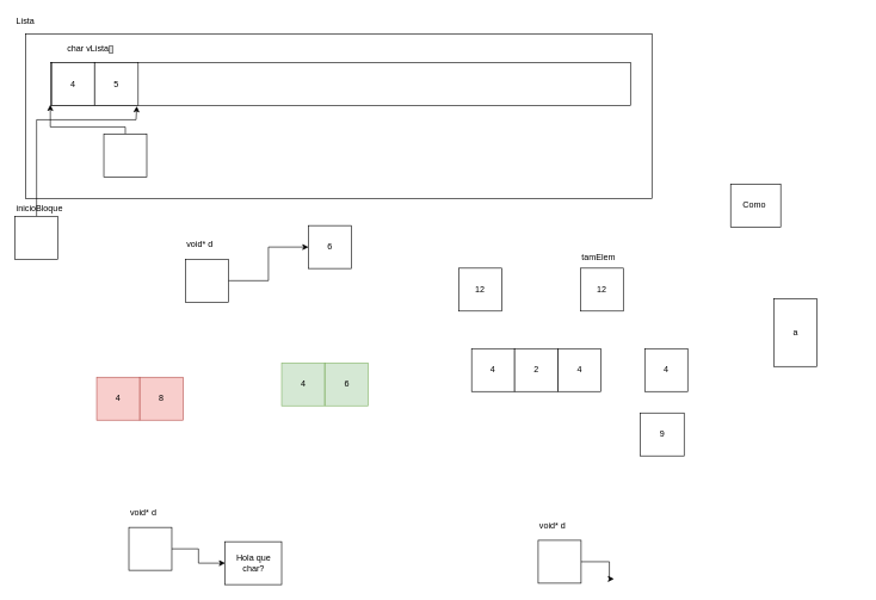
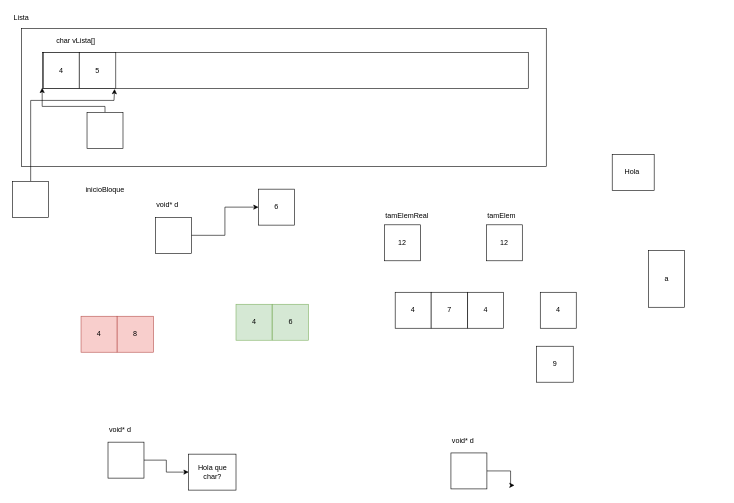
  <mxCell id="0" />
  <mxCell id="1" parent="0" />
  <mxCell id="2" value="" style="rounded=0;whiteSpace=wrap;html=1;" parent="1" vertex="1"><mxGeometry x="35" y="47" width="875" height="230" as="geometry" /></mxCell>
  <mxCell id="3" value="" style="rounded=0;whiteSpace=wrap;html=1;" parent="1" vertex="1"><mxGeometry x="70" y="87" width="810" height="60" as="geometry" /></mxCell>
  <mxCell id="4" value="char vLista[]" style="text;html=1;strokeColor=none;fillColor=none;align=center;verticalAlign=middle;whiteSpace=wrap;rounded=0;" parent="1" vertex="1"><mxGeometry x="91" y="57" width="69" height="20" as="geometry" /></mxCell>
  <mxCell id="5" style="edgeStyle=orthogonalEdgeStyle;rounded=0;orthogonalLoop=1;jettySize=auto;html=1;exitX=0.5;exitY=0;exitDx=0;exitDy=0;entryX=-0.001;entryY=0.983;entryDx=0;entryDy=0;entryPerimeter=0;" parent="1" source="6" target="3" edge="1"><mxGeometry relative="1" as="geometry"><mxPoint x="675" y="146" as="targetPoint" /><Array as="points"><mxPoint x="174" y="177" /><mxPoint x="69" y="177" /></Array></mxGeometry></mxCell>
  <mxCell id="6" value="" style="rounded=0;whiteSpace=wrap;html=1;" parent="1" vertex="1"><mxGeometry x="144" y="187" width="60" height="60" as="geometry" /></mxCell>
  <mxCell id="7" value="Lista" style="text;html=1;resizable=0;points=[];autosize=1;align=left;verticalAlign=top;spacingTop=-4;" parent="1" vertex="1"><mxGeometry x="20" y="20" width="40" height="20" as="geometry" /></mxCell>
  <mxCell id="8" value="" style="group" parent="1" vertex="1" connectable="0"><mxGeometry x="1020" y="257" width="181" height="60" as="geometry" /></mxCell>
- <mxCell id="9" value="&lt;span style=&quot;white-space: normal&quot;&gt;Como&amp;nbsp;&lt;/span&gt;" style="rounded=0;whiteSpace=wrap;html=1;" parent="8" vertex="1"><mxGeometry width="70" height="60" as="geometry" /></mxCell>
+ <mxCell id="9" value="&lt;span style=&quot;white-space: normal&quot;&gt;Hola&amp;nbsp;&lt;/span&gt;" style="rounded=0;whiteSpace=wrap;html=1;" parent="8" vertex="1"><mxGeometry width="70" height="60" as="geometry" /></mxCell>
  <mxCell id="10" value="Hola que char?" style="rounded=0;whiteSpace=wrap;html=1;" parent="1" vertex="1"><mxGeometry x="313.5" y="757" width="79" height="60" as="geometry" /></mxCell>
  <mxCell id="11" value="void* d" style="text;html=1;resizable=0;points=[];autosize=1;align=left;verticalAlign=top;spacingTop=-4;" parent="1" vertex="1"><mxGeometry x="179" y="707" width="50" height="20" as="geometry" /></mxCell>
  <mxCell id="12" style="edgeStyle=orthogonalEdgeStyle;rounded=0;orthogonalLoop=1;jettySize=auto;html=1;exitX=1;exitY=0.5;exitDx=0;exitDy=0;entryX=0;entryY=0.5;entryDx=0;entryDy=0;" parent="1" source="13" target="10" edge="1"><mxGeometry relative="1" as="geometry" /></mxCell>
  <mxCell id="13" value="" style="rounded=0;whiteSpace=wrap;html=1;" parent="1" vertex="1"><mxGeometry x="179" y="737" width="60" height="60" as="geometry" /></mxCell>
  <mxCell id="14" value="void* d" style="text;html=1;resizable=0;points=[];autosize=1;align=left;verticalAlign=top;spacingTop=-4;" parent="1" vertex="1"><mxGeometry x="751" y="725" width="50" height="20" as="geometry" /></mxCell>
  <mxCell id="15" style="edgeStyle=orthogonalEdgeStyle;rounded=0;orthogonalLoop=1;jettySize=auto;html=1;exitX=1;exitY=0.5;exitDx=0;exitDy=0;entryX=0;entryY=0.5;entryDx=0;entryDy=0;" parent="1" source="16" edge="1"><mxGeometry relative="1" as="geometry"><mxPoint x="857" y="809" as="targetPoint" /><Array as="points"><mxPoint x="850.5" y="785" /><mxPoint x="850.5" y="809" /></Array></mxGeometry></mxCell>
  <mxCell id="16" value="" style="rounded=0;whiteSpace=wrap;html=1;" parent="1" vertex="1"><mxGeometry x="751" y="755" width="60" height="60" as="geometry" /></mxCell>
  <mxCell id="17" value="&lt;span style=&quot;white-space: normal&quot;&gt;6&lt;/span&gt;" style="rounded=0;whiteSpace=wrap;html=1;" parent="1" vertex="1"><mxGeometry x="430" y="315" width="60" height="60" as="geometry" /></mxCell>
  <mxCell id="18" value="4" style="rounded=0;whiteSpace=wrap;html=1;" parent="1" vertex="1"><mxGeometry x="71" y="87" width="60" height="60" as="geometry" /></mxCell>
  <mxCell id="19" value="void* d" style="text;html=1;resizable=0;points=[];autosize=1;align=left;verticalAlign=top;spacingTop=-4;" parent="1" vertex="1"><mxGeometry x="258" y="332" width="50" height="20" as="geometry" /></mxCell>
  <mxCell id="20" style="edgeStyle=orthogonalEdgeStyle;rounded=0;orthogonalLoop=1;jettySize=auto;html=1;exitX=1;exitY=0.5;exitDx=0;exitDy=0;entryX=0;entryY=0.5;entryDx=0;entryDy=0;" parent="1" source="21" target="17" edge="1"><mxGeometry relative="1" as="geometry" /></mxCell>
  <mxCell id="21" value="" style="rounded=0;whiteSpace=wrap;html=1;" parent="1" vertex="1"><mxGeometry x="258" y="362" width="60" height="60" as="geometry" /></mxCell>
  <mxCell id="22" value="12" style="rounded=0;whiteSpace=wrap;html=1;" parent="1" vertex="1"><mxGeometry x="640" y="374.5" width="60" height="60" as="geometry" /></mxCell>
+ <mxCell id="23" value="tamElemReal" style="text;html=1;resizable=0;points=[];autosize=1;align=left;verticalAlign=top;spacingTop=-4;" parent="1" vertex="1"><mxGeometry x="640" y="349.5" width="90" height="20" as="geometry" /></mxCell>
  <mxCell id="24" value="12" style="rounded=0;whiteSpace=wrap;html=1;" parent="1" vertex="1"><mxGeometry x="810" y="374.5" width="60" height="60" as="geometry" /></mxCell>
  <mxCell id="25" value="tamElem" style="text;html=1;resizable=0;points=[];autosize=1;align=left;verticalAlign=top;spacingTop=-4;" parent="1" vertex="1"><mxGeometry x="810" y="349.5" width="60" height="20" as="geometry" /></mxCell>
  <mxCell id="26" value="a" style="rounded=0;whiteSpace=wrap;html=1;" parent="1" vertex="1"><mxGeometry x="1080.5" y="417" width="60" height="95" as="geometry" /></mxCell>
  <mxCell id="27" value="8" style="rounded=0;whiteSpace=wrap;html=1;fillColor=#f8cecc;strokeColor=#b85450;" parent="1" vertex="1"><mxGeometry x="194" y="527" width="61" height="60" as="geometry" /></mxCell>
  <mxCell id="28" value="4" style="rounded=0;whiteSpace=wrap;html=1;fillColor=#f8cecc;strokeColor=#b85450;" parent="1" vertex="1"><mxGeometry x="134" y="527" width="60" height="60" as="geometry" /></mxCell>
  <mxCell id="29" value="5" style="rounded=0;whiteSpace=wrap;html=1;" vertex="1" parent="1"><mxGeometry x="131" y="87" width="61" height="60" as="geometry" /></mxCell>
  <mxCell id="30" value="4" style="rounded=0;whiteSpace=wrap;html=1;" vertex="1" parent="1"><mxGeometry x="658" y="487" width="60" height="60" as="geometry" /></mxCell>
- <mxCell id="31" value="2" style="rounded=0;whiteSpace=wrap;html=1;" vertex="1" parent="1"><mxGeometry x="718" y="487" width="61" height="60" as="geometry" /></mxCell>
+ <mxCell id="31" value="7" style="rounded=0;whiteSpace=wrap;html=1;" vertex="1" parent="1"><mxGeometry x="718" y="487" width="61" height="60" as="geometry" /></mxCell>
  <mxCell id="32" value="4" style="rounded=0;whiteSpace=wrap;html=1;" vertex="1" parent="1"><mxGeometry x="779" y="487" width="60" height="60" as="geometry" /></mxCell>
  <mxCell id="33" value="9" style="rounded=0;whiteSpace=wrap;html=1;" vertex="1" parent="1"><mxGeometry x="894" y="577" width="61" height="60" as="geometry" /></mxCell>
  <mxCell id="34" value="4" style="rounded=0;whiteSpace=wrap;html=1;" vertex="1" parent="1"><mxGeometry x="900" y="487" width="60" height="60" as="geometry" /></mxCell>
  <mxCell id="35" style="edgeStyle=orthogonalEdgeStyle;rounded=0;orthogonalLoop=1;jettySize=auto;html=1;exitX=0.5;exitY=0;exitDx=0;exitDy=0;" edge="1" parent="1" source="36"><mxGeometry relative="1" as="geometry"><mxPoint x="190" y="148" as="targetPoint" /><Array as="points"><mxPoint x="50" y="167" /><mxPoint x="189" y="167" /></Array></mxGeometry></mxCell>
  <mxCell id="36" value="" style="rounded=0;whiteSpace=wrap;html=1;" vertex="1" parent="1"><mxGeometry x="20" y="302" width="60" height="60" as="geometry" /></mxCell>
  <mxCell id="37" value="&lt;span style=&quot;white-space: normal&quot;&gt;6&lt;/span&gt;" style="rounded=0;whiteSpace=wrap;html=1;fillColor=#d5e8d4;strokeColor=#82b366;" vertex="1" parent="1"><mxGeometry x="453.5" y="507" width="60" height="60" as="geometry" /></mxCell>
  <mxCell id="38" value="4" style="rounded=0;whiteSpace=wrap;html=1;fillColor=#d5e8d4;strokeColor=#82b366;" vertex="1" parent="1"><mxGeometry x="392.5" y="507" width="60" height="60" as="geometry" /></mxCell>
- <mxCell id="39" value="inicioBloque" style="text;html=1;resizable=0;points=[];autosize=1;align=left;verticalAlign=top;spacingTop=-4;" vertex="1" parent="1"><mxGeometry x="20" y="282" width="80" height="20" as="geometry" /></mxCell>
+ <mxCell id="39" value="inicioBloque" style="text;html=1;resizable=0;points=[];autosize=1;align=left;verticalAlign=top;spacingTop=-4;" vertex="1" parent="1"><mxGeometry x="140" y="307" width="80" height="20" as="geometry" /></mxCell>
